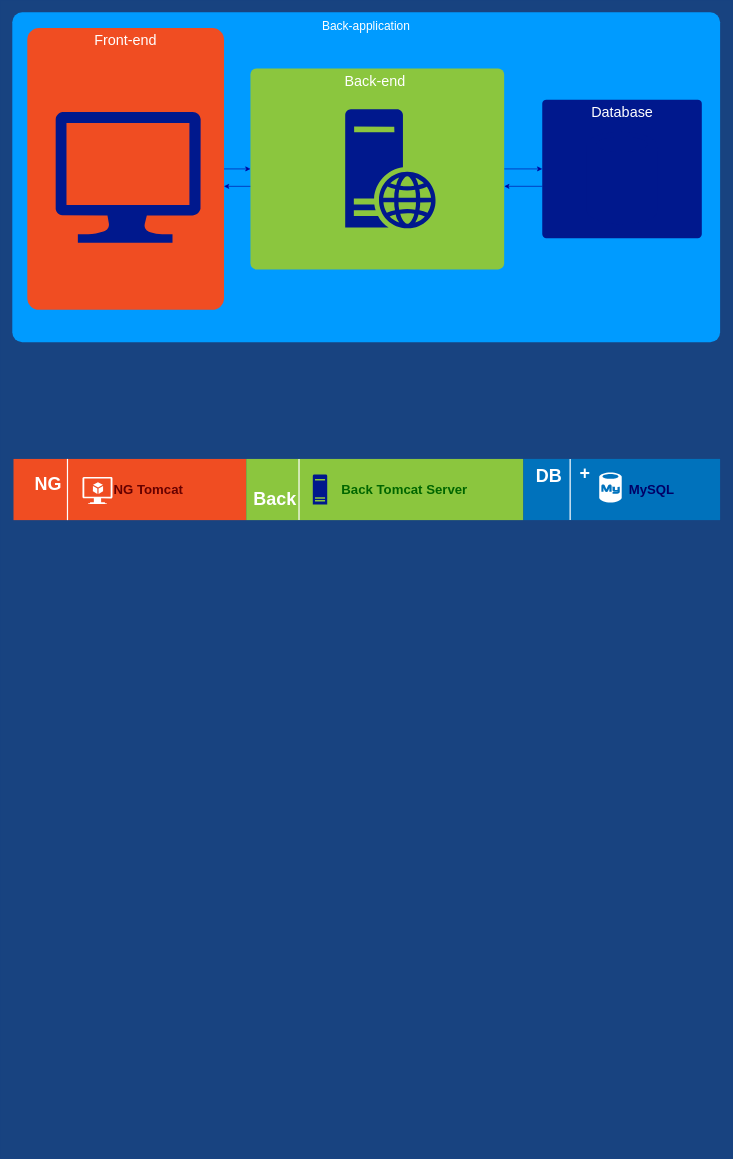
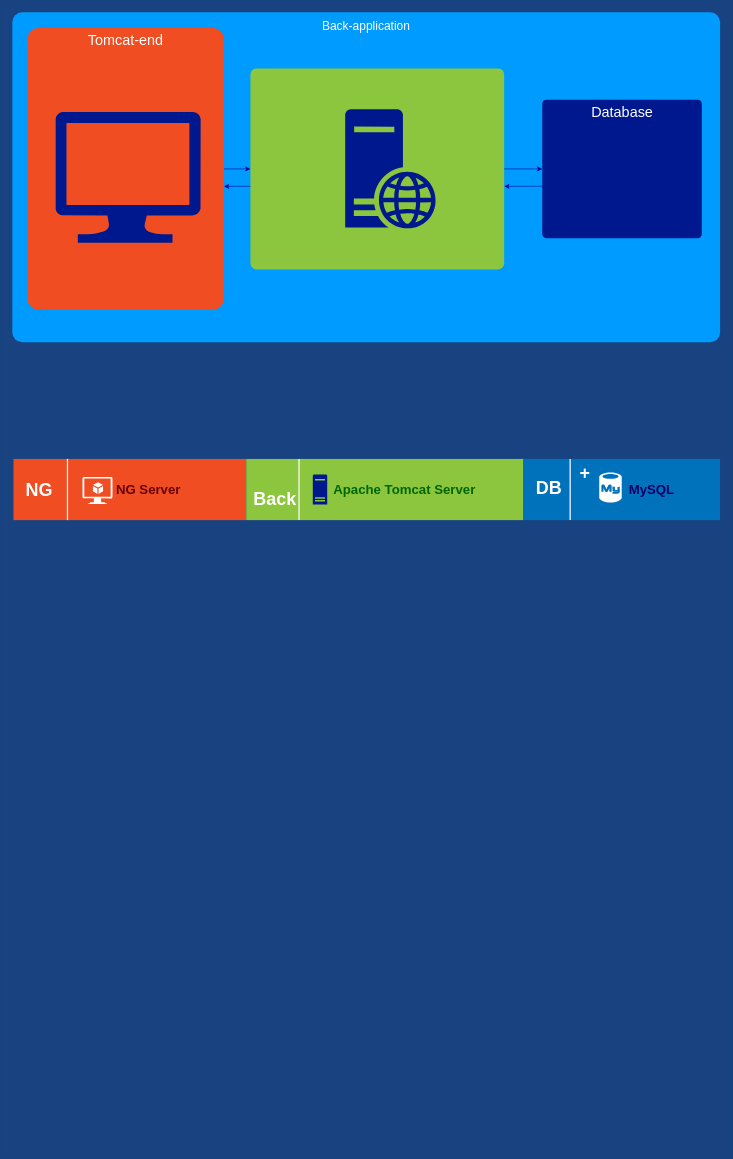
  <mxCell id="0" style=";html=1;" />
  <mxCell id="1" style=";html=1;" parent="0" />
  <mxCell id="2" value="Back-application" style="whiteSpace=wrap;html=1;rounded=1;shadow=0;strokeColor=none;strokeWidth=2;fillColor=#009BFF;fontSize=20;fontColor=#FFFFFF;align=center;arcSize=3;verticalAlign=top;spacingTop=4;" parent="1" vertex="1"><mxGeometry x="20" y="20" width="1180" height="550" as="geometry" /></mxCell>
  <mxCell id="3" value="&lt;font style=&quot;font-size: 24px&quot;&gt;Database&lt;/font&gt;" style="rounded=1;whiteSpace=wrap;html=1;shadow=0;strokeWidth=2;fillColor=#00188d;fontSize=12;fontColor=#FFFFFF;align=center;strokeColor=none;arcSize=3;verticalAlign=top;" parent="1" vertex="1"><mxGeometry x="903.5" y="165.5" width="266" height="231" as="geometry" /></mxCell>
  <mxCell id="4" style="edgeStyle=orthogonalEdgeStyle;rounded=0;orthogonalLoop=1;jettySize=auto;html=1;exitX=1;exitY=0.5;exitDx=0;exitDy=0;strokeColor=#000099;" parent="1" source="5" target="3" edge="1"><mxGeometry relative="1" as="geometry" /></mxCell>
  <mxCell id="5" value="" style="rounded=1;whiteSpace=wrap;html=1;shadow=0;strokeWidth=2;fillColor=#8BC63E;fontSize=12;fontColor=#000000;align=center;strokeColor=none;arcSize=3;" parent="1" vertex="1"><mxGeometry x="417" y="113.5" width="423" height="335" as="geometry" /></mxCell>
  <mxCell id="6" style="edgeStyle=orthogonalEdgeStyle;rounded=0;orthogonalLoop=1;jettySize=auto;html=1;exitX=1;exitY=0.5;exitDx=0;exitDy=0;strokeColor=#000099;" parent="1" source="7" target="5" edge="1"><mxGeometry relative="1" as="geometry" /></mxCell>
- <mxCell id="7" value="&lt;font style=&quot;font-size: 24px&quot;&gt;Front-end&lt;/font&gt;" style="rounded=1;whiteSpace=wrap;html=1;shadow=0;strokeWidth=2;fillColor=#F04D22;fontSize=12;fontColor=#FFFFFF;align=center;strokeColor=none;arcSize=6;verticalAlign=top;" parent="1" vertex="1"><mxGeometry x="45" y="46" width="328" height="470" as="geometry" /></mxCell>
+ <mxCell id="7" value="&lt;font style=&quot;font-size: 24px&quot;&gt;Tomcat-end&lt;/font&gt;" style="rounded=1;whiteSpace=wrap;html=1;shadow=0;strokeWidth=2;fillColor=#F04D22;fontSize=12;fontColor=#FFFFFF;align=center;strokeColor=none;arcSize=6;verticalAlign=top;" parent="1" vertex="1"><mxGeometry x="45" y="46" width="328" height="470" as="geometry" /></mxCell>
  <mxCell id="8" style="edgeStyle=orthogonalEdgeStyle;html=1;startArrow=none;startFill=0;startSize=10;endArrow=none;endFill=0;endSize=10;strokeWidth=3;fontSize=11;fontColor=#FFFFFF;strokeColor=#FFFFFF;dashed=1;rounded=0;" parent="1" edge="1"><mxGeometry relative="1" as="geometry"><Array as="points"><mxPoint x="263" y="1910" /><mxPoint x="493" y="1910" /></Array><mxPoint x="493.286" y="1878" as="targetPoint" /></mxGeometry></mxCell>
  <mxCell id="9" value="" style="rounded=0;whiteSpace=wrap;html=1;shadow=0;strokeWidth=2;fillColor=#F04D22;fontSize=12;fontColor=#FFFFFF;align=center;strokeColor=none;arcSize=6;verticalAlign=top;" parent="1" vertex="1"><mxGeometry x="22" y="764.5" width="388" height="102" as="geometry" /></mxCell>
  <mxCell id="10" value="" style="rounded=0;whiteSpace=wrap;html=1;shadow=0;strokeWidth=2;fillColor=#8BC63E;fontSize=12;fontColor=#FFFFFF;align=center;strokeColor=none;arcSize=6;verticalAlign=top;" parent="1" vertex="1"><mxGeometry x="410" y="764.5" width="462" height="102" as="geometry" /></mxCell>
  <mxCell id="11" value="" style="rounded=0;whiteSpace=wrap;html=1;shadow=0;strokeWidth=2;fillColor=#0072BC;fontSize=12;fontColor=#FFFFFF;align=center;strokeColor=none;arcSize=3;verticalAlign=top;" parent="1" vertex="1"><mxGeometry x="872" y="764.5" width="328" height="102" as="geometry" /></mxCell>
- <mxCell id="12" value="NG" style="text;html=1;strokeColor=none;fillColor=none;align=center;verticalAlign=middle;whiteSpace=wrap;rounded=1;shadow=0;fontSize=30;fontColor=#FFFFFF;fontStyle=1" parent="1" vertex="1"><mxGeometry x="60" y="788" width="40" height="35" as="geometry" /></mxCell>
+ <mxCell id="12" value="NG" style="text;html=1;strokeColor=none;fillColor=none;align=center;verticalAlign=middle;whiteSpace=wrap;rounded=1;shadow=0;fontSize=30;fontColor=#FFFFFF;fontStyle=1" parent="1" vertex="1"><mxGeometry x="45" y="798" width="40" height="35" as="geometry" /></mxCell>
  <mxCell id="13" value="Back" style="text;html=1;strokeColor=none;fillColor=none;align=center;verticalAlign=middle;whiteSpace=wrap;rounded=1;shadow=0;fontSize=30;fontColor=#FFFFFF;fontStyle=1" parent="1" vertex="1"><mxGeometry x="438" y="813" width="40" height="35" as="geometry" /></mxCell>
- <mxCell id="14" value="DB" style="text;html=1;strokeColor=none;fillColor=none;align=center;verticalAlign=middle;whiteSpace=wrap;rounded=1;shadow=0;fontSize=30;fontColor=#FFFFFF;fontStyle=1" parent="1" vertex="1"><mxGeometry x="895" y="774.5" width="40" height="35" as="geometry" /></mxCell>
+ <mxCell id="14" value="DB" style="text;html=1;strokeColor=none;fillColor=none;align=center;verticalAlign=middle;whiteSpace=wrap;rounded=1;shadow=0;fontSize=30;fontColor=#FFFFFF;fontStyle=1" parent="1" vertex="1"><mxGeometry x="895" y="794.5" width="40" height="35" as="geometry" /></mxCell>
  <mxCell id="15" value="" style="shadow=0;html=1;strokeColor=none;fillColor=#FFFFFF;labelPosition=center;verticalLabelPosition=top;verticalAlign=bottom;shape=mxgraph.azure.virtual_machine_feature;rounded=0;fontSize=10;fontColor=#FFFFFF;align=center;direction=east;" parent="1" vertex="1"><mxGeometry x="137" y="794.5" width="50" height="45" as="geometry" /></mxCell>
  <mxCell id="16" value="" style="line;strokeWidth=2;direction=south;html=1;rounded=0;shadow=0;fillColor=none;fontSize=30;fontColor=#FFFFFF;align=center;strokeColor=#FFFFFF;" parent="1" vertex="1"><mxGeometry x="107" y="764.5" width="10" height="102" as="geometry" /></mxCell>
  <mxCell id="17" value="" style="line;strokeWidth=2;direction=south;html=1;rounded=0;shadow=0;fillColor=none;fontSize=30;fontColor=#FFFFFF;align=center;strokeColor=#FFFFFF;" parent="1" vertex="1"><mxGeometry x="493" y="764.5" width="10" height="102" as="geometry" /></mxCell>
  <mxCell id="18" value="" style="line;strokeWidth=2;direction=south;html=1;rounded=0;shadow=0;fillColor=none;fontSize=30;fontColor=#FFFFFF;align=center;strokeColor=#FFFFFF;" parent="1" vertex="1"><mxGeometry x="945" y="764.5" width="10" height="102" as="geometry" /></mxCell>
  <mxCell id="19" value="+" style="text;html=1;strokeColor=none;fillColor=none;align=center;verticalAlign=middle;whiteSpace=wrap;rounded=1;shadow=0;fontSize=30;fontColor=#FFFFFF;fontStyle=1" parent="1" vertex="1"><mxGeometry x="955" y="769.5" width="40" height="35" as="geometry" /></mxCell>
  <mxCell id="20" value="" style="verticalLabelPosition=top;html=1;verticalAlign=bottom;strokeColor=none;fillColor=#FFFFFF;shape=mxgraph.azure.mysql_database;rounded=0;shadow=0;fontSize=10;fontColor=#FFFFFF;align=center;labelPosition=center;" parent="1" vertex="1"><mxGeometry x="998.5" y="787" width="37.5" height="50" as="geometry" /></mxCell>
- <mxCell id="21" value="&lt;font color=&quot;#ffffff&quot; style=&quot;font-size: 24px&quot;&gt;Back-end&lt;/font&gt;" style="text;html=1;strokeColor=none;fillColor=none;align=center;verticalAlign=middle;whiteSpace=wrap;rounded=0;" parent="1" vertex="1"><mxGeometry x="417" y="126" width="416" height="20" as="geometry" /></mxCell>
  <mxCell id="22" value="" style="aspect=fixed;pointerEvents=1;shadow=0;dashed=0;html=1;strokeColor=none;labelPosition=center;verticalLabelPosition=bottom;verticalAlign=top;align=center;shape=mxgraph.azure.computer;fillColor=#00188D;" parent="1" vertex="1"><mxGeometry x="92" y="186" width="242" height="218" as="geometry" /></mxCell>
  <mxCell id="23" value="" style="aspect=fixed;pointerEvents=1;shadow=0;dashed=0;html=1;strokeColor=none;labelPosition=center;verticalLabelPosition=bottom;verticalAlign=top;align=center;shape=mxgraph.mscae.enterprise.database_generic;fillColor=#00188D;" parent="1" vertex="1"><mxGeometry x="977.5" y="217" width="118" height="159" as="geometry" /></mxCell>
  <mxCell id="24" value="" style="aspect=fixed;pointerEvents=1;shadow=0;dashed=0;html=1;strokeColor=none;labelPosition=center;verticalLabelPosition=bottom;verticalAlign=top;align=center;shape=mxgraph.mscae.enterprise.web_server;fillColor=#00188D;" parent="1" vertex="1"><mxGeometry x="575" y="181.5" width="151" height="199" as="geometry" /></mxCell>
- <mxCell id="25" value="&lt;font style=&quot;font-size: 22px&quot; color=&quot;#006600&quot;&gt;Back Tomcat Server&lt;/font&gt;" style="text;html=1;strokeColor=none;fillColor=none;align=center;verticalAlign=middle;whiteSpace=wrap;rounded=1;shadow=0;fontSize=30;fontColor=#FFFFFF;fontStyle=1" parent="1" vertex="1"><mxGeometry x="533" y="794.5" width="282" height="35" as="geometry" /></mxCell>
+ <mxCell id="25" value="&lt;font style=&quot;font-size: 22px&quot; color=&quot;#006600&quot;&gt;Apache Tomcat Server&lt;/font&gt;" style="text;html=1;strokeColor=none;fillColor=none;align=center;verticalAlign=middle;whiteSpace=wrap;rounded=1;shadow=0;fontSize=30;fontColor=#FFFFFF;fontStyle=1" parent="1" vertex="1"><mxGeometry x="533" y="794.5" width="282" height="35" as="geometry" /></mxCell>
  <mxCell id="26" value="&lt;font color=&quot;#000066&quot; style=&quot;font-size: 22px&quot;&gt;MySQL&lt;/font&gt;" style="text;html=1;strokeColor=none;fillColor=none;align=center;verticalAlign=middle;whiteSpace=wrap;rounded=1;shadow=0;fontSize=30;fontColor=#FFFFFF;fontStyle=1" parent="1" vertex="1"><mxGeometry x="1065.5" y="794.5" width="40" height="35" as="geometry" /></mxCell>
- <mxCell id="27" value="&lt;font color=&quot;#660000&quot; style=&quot;font-size: 22px&quot;&gt;NG Tomcat&lt;/font&gt;" style="text;html=1;strokeColor=none;fillColor=none;align=center;verticalAlign=middle;whiteSpace=wrap;rounded=1;shadow=0;fontSize=30;fontColor=#FFFFFF;fontStyle=1" parent="1" vertex="1"><mxGeometry x="142" y="794.5" width="210" height="35" as="geometry" /></mxCell>
+ <mxCell id="27" value="&lt;font color=&quot;#660000&quot; style=&quot;font-size: 22px&quot;&gt;NG Server&lt;/font&gt;" style="text;html=1;strokeColor=none;fillColor=none;align=center;verticalAlign=middle;whiteSpace=wrap;rounded=1;shadow=0;fontSize=30;fontColor=#FFFFFF;fontStyle=1" parent="1" vertex="1"><mxGeometry x="142" y="794.5" width="210" height="35" as="geometry" /></mxCell>
  <mxCell id="28" value="" style="aspect=fixed;pointerEvents=1;shadow=0;dashed=0;html=1;strokeColor=none;labelPosition=center;verticalLabelPosition=bottom;verticalAlign=top;align=center;shape=mxgraph.mscae.enterprise.server_generic;fillColor=#00188D;" parent="1" vertex="1"><mxGeometry x="521" y="790.5" width="24" height="50" as="geometry" /></mxCell>
  <mxCell id="29" style="edgeStyle=orthogonalEdgeStyle;rounded=0;orthogonalLoop=1;jettySize=auto;html=1;exitX=1;exitY=0.5;exitDx=0;exitDy=0;strokeColor=#000099;" parent="1" edge="1"><mxGeometry relative="1" as="geometry"><mxPoint x="417" y="310.058" as="sourcePoint" /><mxPoint x="372.913" y="310.058" as="targetPoint" /></mxGeometry></mxCell>
  <mxCell id="30" style="edgeStyle=orthogonalEdgeStyle;rounded=0;orthogonalLoop=1;jettySize=auto;html=1;exitX=1;exitY=0.5;exitDx=0;exitDy=0;strokeColor=#000099;" parent="1" edge="1"><mxGeometry relative="1" as="geometry"><mxPoint x="903.5" y="310" as="sourcePoint" /><mxPoint x="840.143" y="310" as="targetPoint" /></mxGeometry></mxCell>
